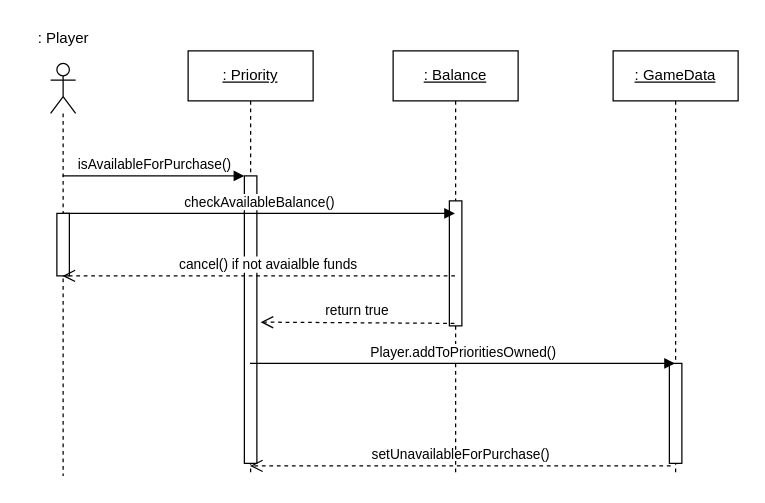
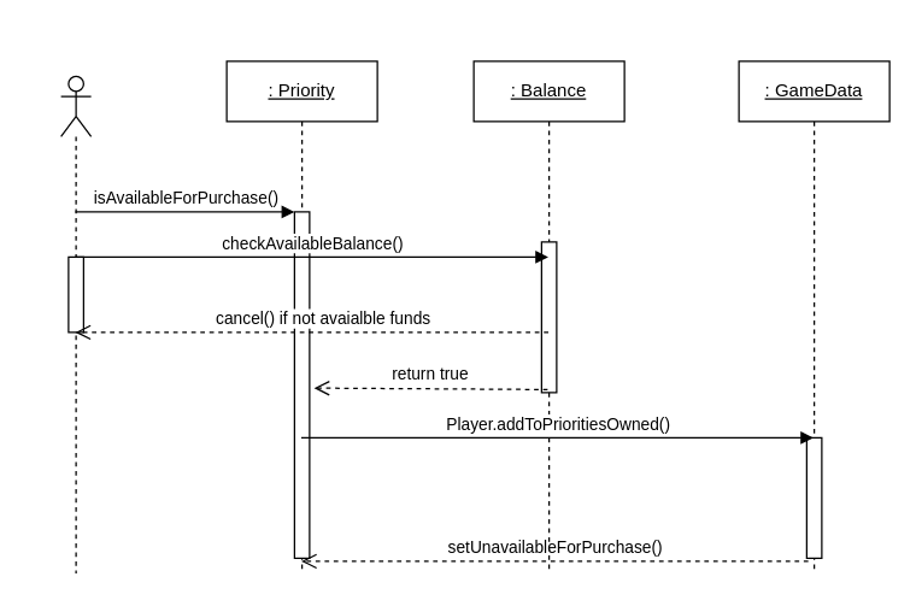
  <mxCell id="0" />
  <mxCell id="1" parent="0" />
  <mxCell id="2" value="" style="shape=umlLifeline;participant=umlActor;perimeter=lifelinePerimeter;whiteSpace=wrap;html=1;container=1;collapsible=0;recursiveResize=0;verticalAlign=top;spacingTop=36;outlineConnect=0;" parent="1" vertex="1"><mxGeometry x="40" y="50" width="20" height="330" as="geometry" /></mxCell>
  <mxCell id="3" value="" style="html=1;points=[];perimeter=orthogonalPerimeter;" vertex="1" parent="2"><mxGeometry x="5" y="120" width="10" height="50" as="geometry" /></mxCell>
- <mxCell id="4" value=": Player" style="text;html=1;align=center;verticalAlign=middle;resizable=0;points=[];autosize=1;" parent="1" vertex="1"><mxGeometry x="20" y="20" width="60" height="20" as="geometry" /></mxCell>
  <mxCell id="5" value=": Priority" style="shape=umlLifeline;perimeter=lifelinePerimeter;whiteSpace=wrap;html=1;container=1;collapsible=0;recursiveResize=0;outlineConnect=0;fontStyle=4" parent="1" vertex="1"><mxGeometry x="150" y="40" width="100" height="340" as="geometry" /></mxCell>
  <mxCell id="6" value="" style="html=1;points=[];perimeter=orthogonalPerimeter;" parent="5" vertex="1"><mxGeometry x="45" y="100" width="10" height="230" as="geometry" /></mxCell>
  <mxCell id="7" value="" style="html=1;verticalAlign=bottom;endArrow=block;" parent="5" source="6" target="5" edge="1"><mxGeometry width="80" relative="1" as="geometry"><mxPoint x="-60" y="110" as="sourcePoint" /><mxPoint x="20" y="110" as="targetPoint" /><Array as="points" /></mxGeometry></mxCell>
  <mxCell id="8" value=": GameData" style="shape=umlLifeline;perimeter=lifelinePerimeter;whiteSpace=wrap;html=1;container=1;collapsible=0;recursiveResize=0;outlineConnect=0;fontStyle=4" parent="1" vertex="1"><mxGeometry x="490" y="40" width="100" height="340" as="geometry" /></mxCell>
  <mxCell id="9" value="" style="html=1;points=[];perimeter=orthogonalPerimeter;" parent="8" vertex="1"><mxGeometry x="45" y="250" width="10" height="80" as="geometry" /></mxCell>
  <mxCell id="10" value="isAvailableForPurchase()" style="html=1;verticalAlign=bottom;endArrow=block;" parent="1" source="2" target="6" edge="1"><mxGeometry width="80" relative="1" as="geometry"><mxPoint x="49.5" y="140" as="sourcePoint" /><mxPoint x="199.5" y="140" as="targetPoint" /><Array as="points"><mxPoint x="150" y="140" /></Array></mxGeometry></mxCell>
  <mxCell id="11" value="setUnavailableForPurchase()" style="html=1;verticalAlign=bottom;endArrow=open;dashed=1;endSize=8;exitX=0.1;exitY=1.025;exitDx=0;exitDy=0;exitPerimeter=0;" parent="1" source="9" target="5" edge="1"><mxGeometry relative="1" as="geometry"><mxPoint x="350" y="300" as="sourcePoint" /><mxPoint x="270" y="300" as="targetPoint" /></mxGeometry></mxCell>
  <mxCell id="12" value="&lt;u&gt;: Balance&lt;/u&gt;" style="shape=umlLifeline;perimeter=lifelinePerimeter;whiteSpace=wrap;html=1;container=1;collapsible=0;recursiveResize=0;outlineConnect=0;" vertex="1" parent="1"><mxGeometry x="314" y="40" width="100" height="340" as="geometry" /></mxCell>
  <mxCell id="13" value="" style="html=1;points=[];perimeter=orthogonalPerimeter;" vertex="1" parent="12"><mxGeometry x="45" y="120" width="10" height="100" as="geometry" /></mxCell>
  <mxCell id="14" value="return true" style="html=1;verticalAlign=bottom;endArrow=open;dashed=1;endSize=8;exitX=0.4;exitY=0.98;exitDx=0;exitDy=0;exitPerimeter=0;" edge="1" parent="1" source="13"><mxGeometry relative="1" as="geometry"><mxPoint x="310" y="190" as="sourcePoint" /><mxPoint x="208" y="257" as="targetPoint" /></mxGeometry></mxCell>
  <mxCell id="15" value="Player.addToPrioritiesOwned()" style="html=1;verticalAlign=bottom;endArrow=block;" parent="1" target="8" edge="1" source="5"><mxGeometry width="80" relative="1" as="geometry"><mxPoint x="200" y="220" as="sourcePoint" /><mxPoint x="280" y="220" as="targetPoint" /><Array as="points"><mxPoint x="310" y="290" /><mxPoint x="350" y="290" /></Array></mxGeometry></mxCell>
  <mxCell id="16" value="cancel() if not avaialble funds" style="html=1;verticalAlign=bottom;endArrow=open;dashed=1;endSize=8;" edge="1" parent="1" source="12" target="2"><mxGeometry x="-0.038" relative="1" as="geometry"><mxPoint x="320" y="190" as="sourcePoint" /><mxPoint x="240" y="190" as="targetPoint" /><Array as="points"><mxPoint x="230" y="220" /></Array><mxPoint x="1" as="offset" /></mxGeometry></mxCell>
  <mxCell id="17" value="checkAvailableBalance()" style="html=1;verticalAlign=bottom;endArrow=block;entryX=0.45;entryY=0.1;entryDx=0;entryDy=0;entryPerimeter=0;" edge="1" parent="1" source="2" target="13"><mxGeometry width="80" relative="1" as="geometry"><mxPoint x="210" y="170" as="sourcePoint" /><mxPoint x="290" y="170" as="targetPoint" /></mxGeometry></mxCell>
